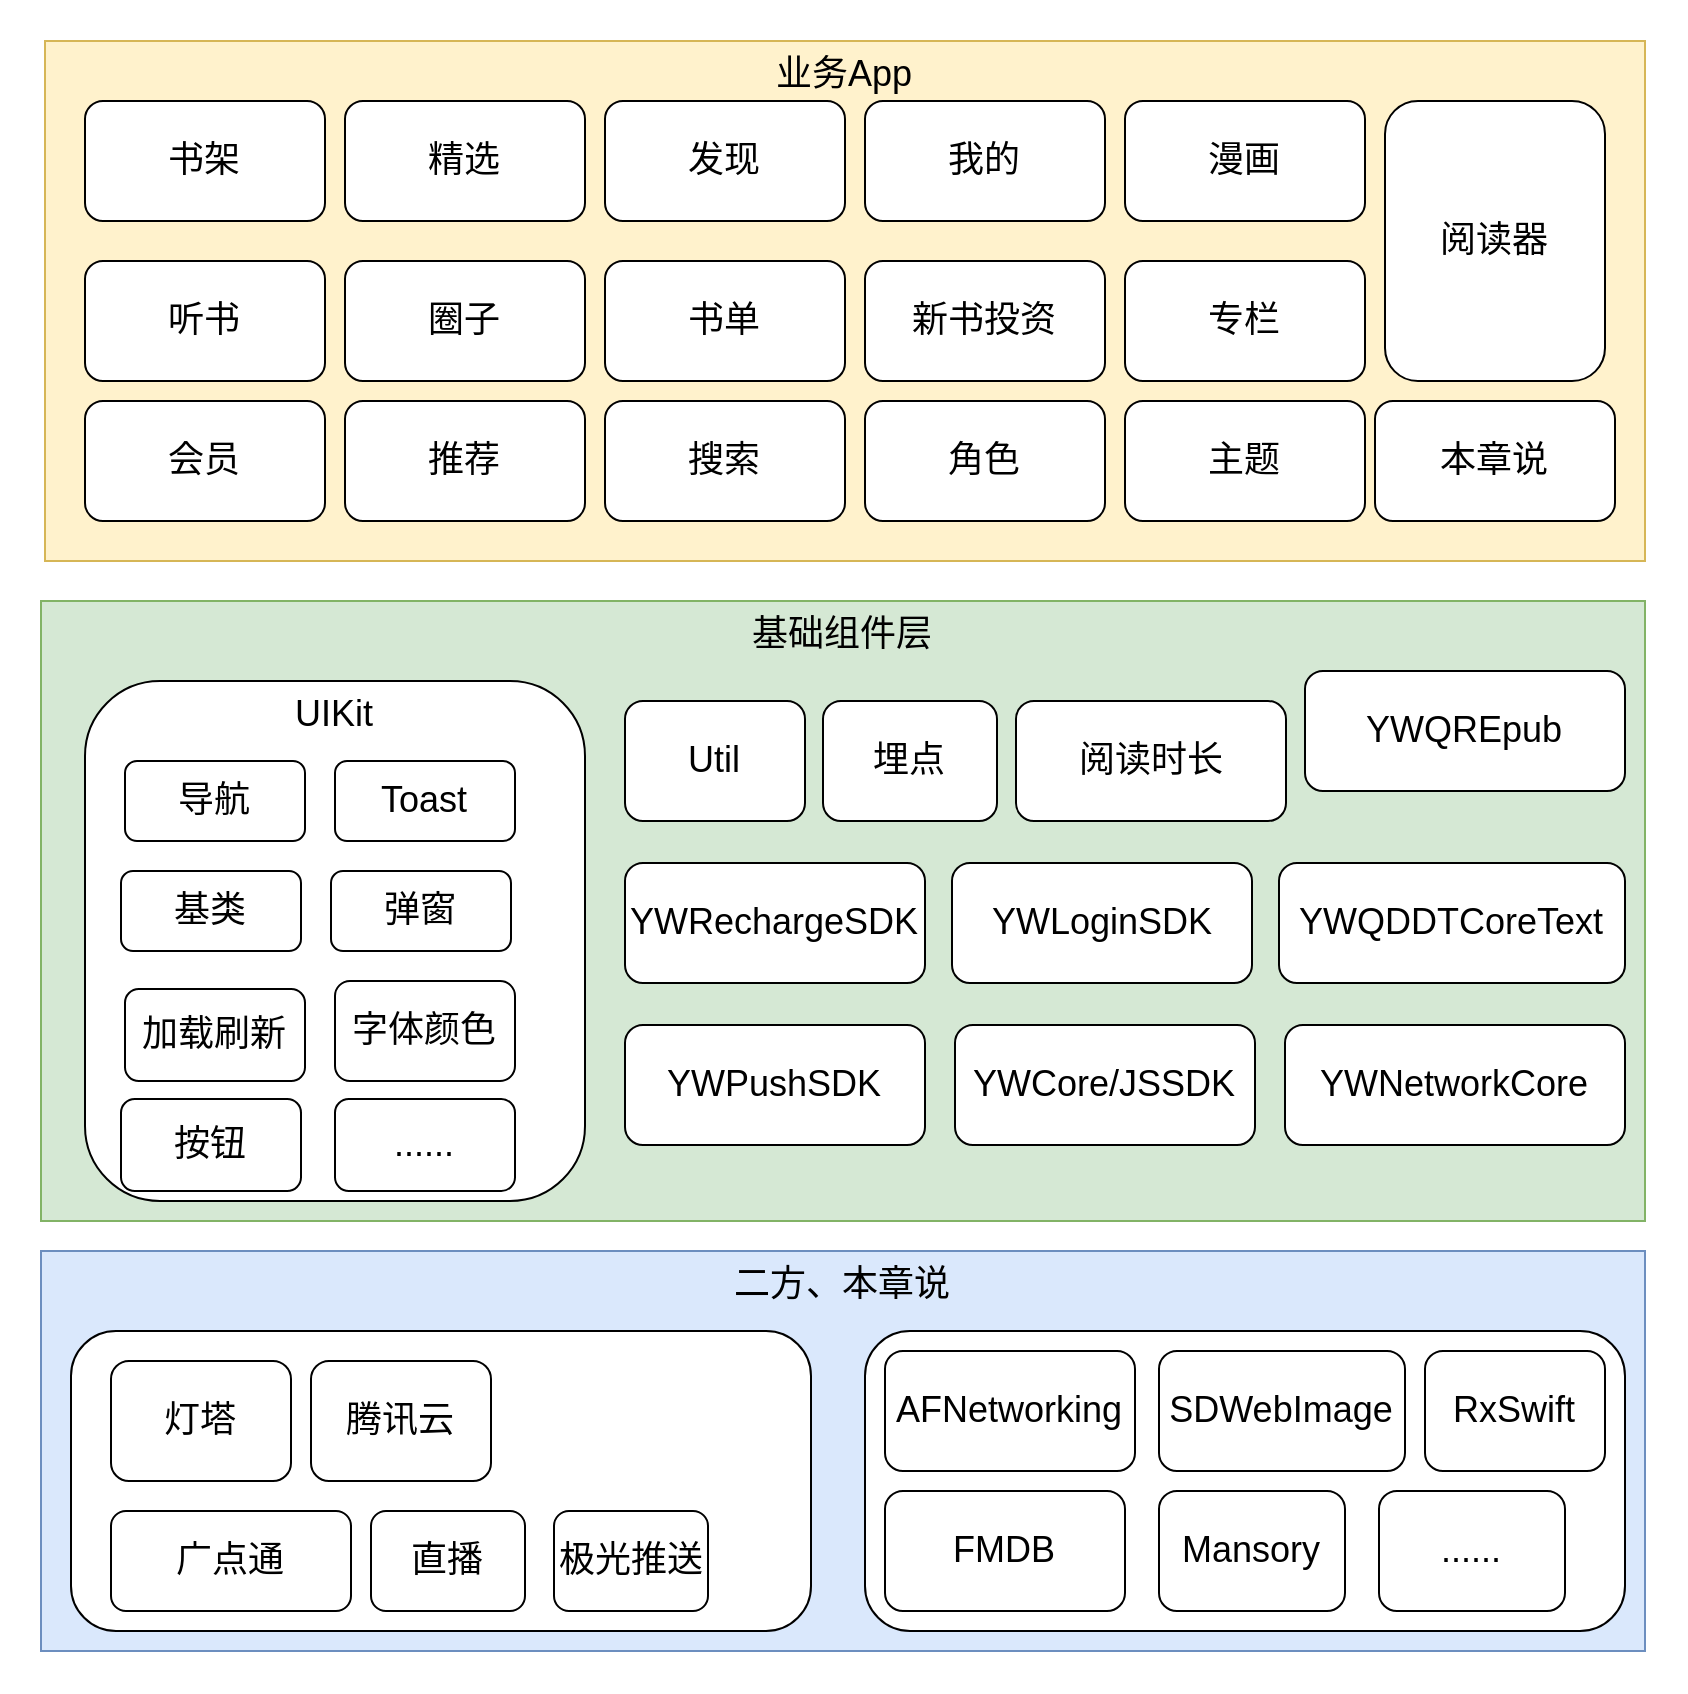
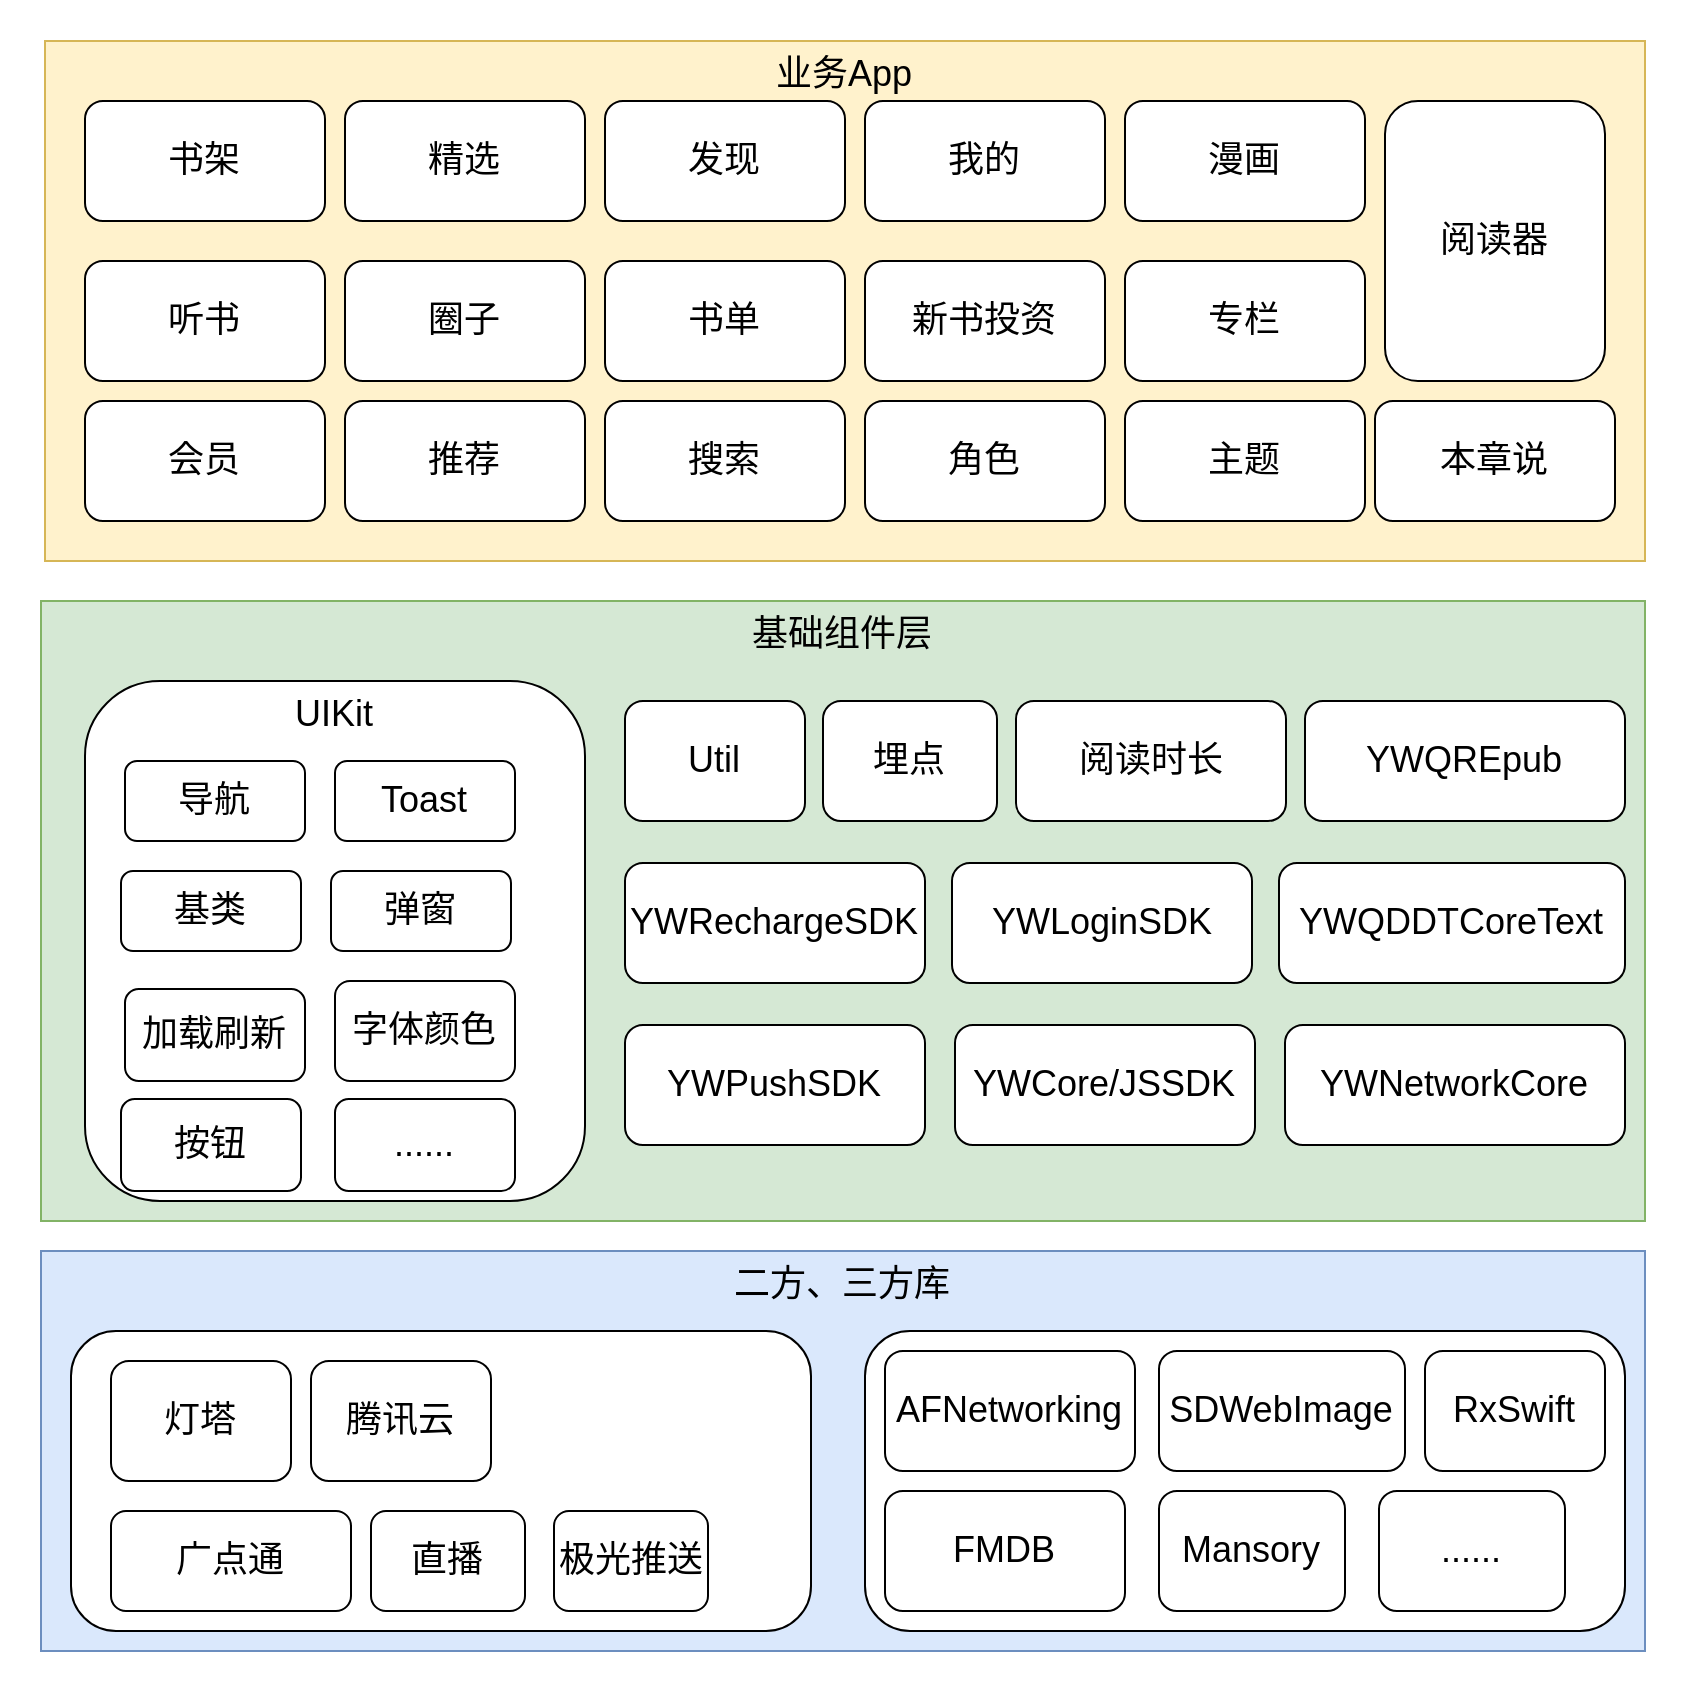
  <mxCell id="0" />
  <mxCell id="1" parent="0" />
  <mxCell id="2" value="业务App" style="rounded=0;whiteSpace=wrap;html=1;fontSize=18;verticalAlign=top;fillColor=#fff2cc;strokeColor=#d6b656;" vertex="1" parent="1"><mxGeometry x="22" y="20" width="800" height="260" as="geometry" /></mxCell>
  <mxCell id="3" value="基础组件层" style="rounded=0;whiteSpace=wrap;html=1;fillColor=#d5e8d4;strokeColor=#82b366;fontSize=18;verticalAlign=top;" vertex="1" parent="1"><mxGeometry x="20" y="300" width="802" height="310" as="geometry" /></mxCell>
- <mxCell id="4" value="二方、本章说" style="rounded=0;whiteSpace=wrap;html=1;fillColor=#dae8fc;strokeColor=#6c8ebf;verticalAlign=top;fontSize=18;" vertex="1" parent="1"><mxGeometry x="20" y="625" width="802" height="200" as="geometry" /></mxCell>
+ <mxCell id="4" value="二方、三方库" style="rounded=0;whiteSpace=wrap;html=1;fillColor=#dae8fc;strokeColor=#6c8ebf;verticalAlign=top;fontSize=18;" vertex="1" parent="1"><mxGeometry x="20" y="625" width="802" height="200" as="geometry" /></mxCell>
  <mxCell id="5" value="书架" style="rounded=1;whiteSpace=wrap;html=1;fontSize=18;" vertex="1" parent="1"><mxGeometry x="42" y="50" width="120" height="60" as="geometry" /></mxCell>
  <mxCell id="6" value="精选" style="rounded=1;whiteSpace=wrap;html=1;fontSize=18;" vertex="1" parent="1"><mxGeometry x="172" y="50" width="120" height="60" as="geometry" /></mxCell>
  <mxCell id="7" value="发现" style="rounded=1;whiteSpace=wrap;html=1;fontSize=18;" vertex="1" parent="1"><mxGeometry x="302" y="50" width="120" height="60" as="geometry" /></mxCell>
  <mxCell id="8" value="我的" style="rounded=1;whiteSpace=wrap;html=1;fontSize=18;" vertex="1" parent="1"><mxGeometry x="432" y="50" width="120" height="60" as="geometry" /></mxCell>
  <mxCell id="9" value="漫画" style="rounded=1;whiteSpace=wrap;html=1;fontSize=18;" vertex="1" parent="1"><mxGeometry x="562" y="50" width="120" height="60" as="geometry" /></mxCell>
  <mxCell id="10" value="听书" style="rounded=1;whiteSpace=wrap;html=1;fontSize=18;" vertex="1" parent="1"><mxGeometry x="42" y="130" width="120" height="60" as="geometry" /></mxCell>
  <mxCell id="11" value="圈子" style="rounded=1;whiteSpace=wrap;html=1;fontSize=18;" vertex="1" parent="1"><mxGeometry x="172" y="130" width="120" height="60" as="geometry" /></mxCell>
  <mxCell id="12" value="书单" style="rounded=1;whiteSpace=wrap;html=1;fontSize=18;" vertex="1" parent="1"><mxGeometry x="302" y="130" width="120" height="60" as="geometry" /></mxCell>
  <mxCell id="13" value="新书投资" style="rounded=1;whiteSpace=wrap;html=1;fontSize=18;" vertex="1" parent="1"><mxGeometry x="432" y="130" width="120" height="60" as="geometry" /></mxCell>
  <mxCell id="14" value="本章说" style="rounded=1;whiteSpace=wrap;html=1;fontSize=18;" vertex="1" parent="1"><mxGeometry x="687" y="200" width="120" height="60" as="geometry" /></mxCell>
  <mxCell id="15" value="阅读器" style="rounded=1;whiteSpace=wrap;html=1;fontSize=18;" vertex="1" parent="1"><mxGeometry x="692" y="50" width="110" height="140" as="geometry" /></mxCell>
  <mxCell id="16" value="会员" style="rounded=1;whiteSpace=wrap;html=1;fontSize=18;" vertex="1" parent="1"><mxGeometry x="42" y="200" width="120" height="60" as="geometry" /></mxCell>
  <mxCell id="17" value="推荐" style="rounded=1;whiteSpace=wrap;html=1;fontSize=18;" vertex="1" parent="1"><mxGeometry x="172" y="200" width="120" height="60" as="geometry" /></mxCell>
  <mxCell id="18" value="搜索" style="rounded=1;whiteSpace=wrap;html=1;fontSize=18;" vertex="1" parent="1"><mxGeometry x="302" y="200" width="120" height="60" as="geometry" /></mxCell>
  <mxCell id="19" value="角色" style="rounded=1;whiteSpace=wrap;html=1;fontSize=18;" vertex="1" parent="1"><mxGeometry x="432" y="200" width="120" height="60" as="geometry" /></mxCell>
  <mxCell id="20" value="主题" style="rounded=1;whiteSpace=wrap;html=1;fontSize=18;" vertex="1" parent="1"><mxGeometry x="562" y="200" width="120" height="60" as="geometry" /></mxCell>
  <mxCell id="21" value="专栏" style="rounded=1;whiteSpace=wrap;html=1;fontSize=18;" vertex="1" parent="1"><mxGeometry x="562" y="130" width="120" height="60" as="geometry" /></mxCell>
  <mxCell id="22" value="UIKit" style="rounded=1;whiteSpace=wrap;html=1;fontSize=18;verticalAlign=top;" vertex="1" parent="1"><mxGeometry x="42" y="340" width="250" height="260" as="geometry" /></mxCell>
  <mxCell id="23" value="Util" style="rounded=1;whiteSpace=wrap;html=1;fontSize=18;" vertex="1" parent="1"><mxGeometry x="312" y="350" width="90" height="60" as="geometry" /></mxCell>
  <mxCell id="24" value="埋点" style="rounded=1;whiteSpace=wrap;html=1;fontSize=18;" vertex="1" parent="1"><mxGeometry x="411" y="350" width="87" height="60" as="geometry" /></mxCell>
  <mxCell id="25" value="阅读时长" style="rounded=1;whiteSpace=wrap;html=1;fontSize=18;" vertex="1" parent="1"><mxGeometry x="507.5" y="350" width="135" height="60" as="geometry" /></mxCell>
- <mxCell id="26" value="YWQREpub" style="rounded=1;whiteSpace=wrap;html=1;fontSize=18;" vertex="1" parent="1"><mxGeometry x="652" y="335" width="160" height="60" as="geometry" /></mxCell>
+ <mxCell id="26" value="YWQREpub" style="rounded=1;whiteSpace=wrap;html=1;fontSize=18;" vertex="1" parent="1"><mxGeometry x="652" y="350" width="160" height="60" as="geometry" /></mxCell>
  <mxCell id="27" value="YWRechargeSDK" style="rounded=1;whiteSpace=wrap;html=1;fontSize=18;" vertex="1" parent="1"><mxGeometry x="312" y="431" width="150" height="60" as="geometry" /></mxCell>
  <mxCell id="28" value="YWLoginSDK" style="rounded=1;whiteSpace=wrap;html=1;fontSize=18;" vertex="1" parent="1"><mxGeometry x="475.5" y="431" width="150" height="60" as="geometry" /></mxCell>
  <mxCell id="29" value="YWNetworkCore" style="rounded=1;whiteSpace=wrap;html=1;fontSize=18;" vertex="1" parent="1"><mxGeometry x="642" y="512" width="170" height="60" as="geometry" /></mxCell>
  <mxCell id="30" value="YWPushSDK" style="rounded=1;whiteSpace=wrap;html=1;fontSize=18;" vertex="1" parent="1"><mxGeometry x="312" y="512" width="150" height="60" as="geometry" /></mxCell>
  <mxCell id="31" value="导航" style="rounded=1;whiteSpace=wrap;html=1;fontSize=18;" vertex="1" parent="1"><mxGeometry x="62" y="380" width="90" height="40" as="geometry" /></mxCell>
  <mxCell id="32" value="Toast" style="rounded=1;whiteSpace=wrap;html=1;fontSize=18;" vertex="1" parent="1"><mxGeometry x="167" y="380" width="90" height="40" as="geometry" /></mxCell>
  <mxCell id="33" value="基类" style="rounded=1;whiteSpace=wrap;html=1;fontSize=18;" vertex="1" parent="1"><mxGeometry x="60" y="435" width="90" height="40" as="geometry" /></mxCell>
  <mxCell id="34" value="弹窗" style="rounded=1;whiteSpace=wrap;html=1;fontSize=18;" vertex="1" parent="1"><mxGeometry x="165" y="435" width="90" height="40" as="geometry" /></mxCell>
  <mxCell id="35" value="加载刷新" style="rounded=1;whiteSpace=wrap;html=1;fontSize=18;" vertex="1" parent="1"><mxGeometry x="62" y="494" width="90" height="46" as="geometry" /></mxCell>
  <mxCell id="36" value="字体颜色" style="rounded=1;whiteSpace=wrap;html=1;fontSize=18;" vertex="1" parent="1"><mxGeometry x="167" y="490" width="90" height="50" as="geometry" /></mxCell>
  <mxCell id="37" value="" style="rounded=1;whiteSpace=wrap;html=1;fontSize=18;" vertex="1" parent="1"><mxGeometry x="35" y="665" width="370" height="150" as="geometry" /></mxCell>
  <mxCell id="38" value="" style="rounded=1;whiteSpace=wrap;html=1;fontSize=18;" vertex="1" parent="1"><mxGeometry x="432" y="665" width="380" height="150" as="geometry" /></mxCell>
  <mxCell id="39" value="AFNetworking" style="rounded=1;whiteSpace=wrap;html=1;fontSize=18;" vertex="1" parent="1"><mxGeometry x="442" y="675" width="125" height="60" as="geometry" /></mxCell>
  <mxCell id="40" value="SDWebImage" style="rounded=1;whiteSpace=wrap;html=1;fontSize=18;" vertex="1" parent="1"><mxGeometry x="579" y="675" width="123" height="60" as="geometry" /></mxCell>
  <mxCell id="41" value="RxSwift" style="rounded=1;whiteSpace=wrap;html=1;fontSize=18;" vertex="1" parent="1"><mxGeometry x="712" y="675" width="90" height="60" as="geometry" /></mxCell>
  <mxCell id="42" value="FMDB" style="rounded=1;whiteSpace=wrap;html=1;fontSize=18;" vertex="1" parent="1"><mxGeometry x="442" y="745" width="120" height="60" as="geometry" /></mxCell>
  <mxCell id="43" value="Mansory" style="rounded=1;whiteSpace=wrap;html=1;fontSize=18;" vertex="1" parent="1"><mxGeometry x="579" y="745" width="93" height="60" as="geometry" /></mxCell>
  <mxCell id="44" value="灯塔" style="rounded=1;whiteSpace=wrap;html=1;fontSize=18;" vertex="1" parent="1"><mxGeometry x="55" y="680" width="90" height="60" as="geometry" /></mxCell>
  <mxCell id="45" value="腾讯云" style="rounded=1;whiteSpace=wrap;html=1;fontSize=18;" vertex="1" parent="1"><mxGeometry x="155" y="680" width="90" height="60" as="geometry" /></mxCell>
  <mxCell id="46" value="广点通" style="rounded=1;whiteSpace=wrap;html=1;fontSize=18;" vertex="1" parent="1"><mxGeometry x="55" y="755" width="120" height="50" as="geometry" /></mxCell>
  <mxCell id="47" value="直播" style="rounded=1;whiteSpace=wrap;html=1;fontSize=18;" vertex="1" parent="1"><mxGeometry x="185" y="755" width="77" height="50" as="geometry" /></mxCell>
  <mxCell id="48" value="YWCore/JSSDK" style="rounded=1;whiteSpace=wrap;html=1;fontSize=18;" vertex="1" parent="1"><mxGeometry x="477" y="512" width="150" height="60" as="geometry" /></mxCell>
  <mxCell id="49" value="YWQDDTCoreText" style="rounded=1;whiteSpace=wrap;html=1;fontSize=18;" vertex="1" parent="1"><mxGeometry x="639" y="431" width="173" height="60" as="geometry" /></mxCell>
  <mxCell id="50" value="极光推送" style="rounded=1;whiteSpace=wrap;html=1;fontSize=18;" vertex="1" parent="1"><mxGeometry x="276.5" y="755" width="77" height="50" as="geometry" /></mxCell>
  <mxCell id="51" value="......" style="rounded=1;whiteSpace=wrap;html=1;fontSize=18;" vertex="1" parent="1"><mxGeometry x="689" y="745" width="93" height="60" as="geometry" /></mxCell>
  <mxCell id="52" value="按钮" style="rounded=1;whiteSpace=wrap;html=1;fontSize=18;" vertex="1" parent="1"><mxGeometry x="60" y="549" width="90" height="46" as="geometry" /></mxCell>
  <mxCell id="53" value="......" style="rounded=1;whiteSpace=wrap;html=1;fontSize=18;" vertex="1" parent="1"><mxGeometry x="167" y="549" width="90" height="46" as="geometry" /></mxCell>
